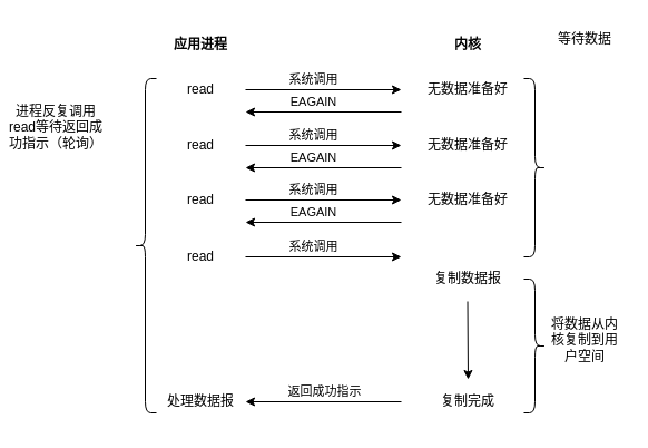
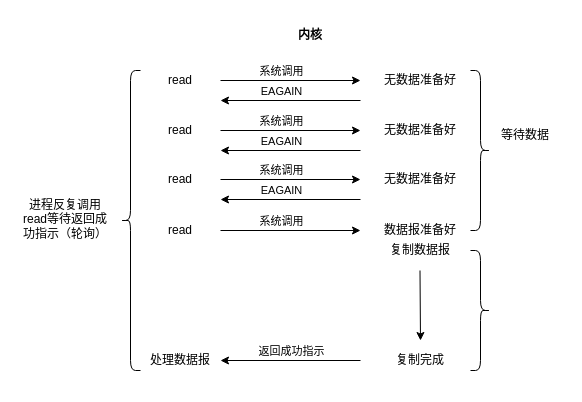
  <mxCell id="0" />
  <mxCell id="1" parent="0" />
- <mxCell id="2" value="&lt;b&gt;应用进程&lt;/b&gt;" style="text;html=1;strokeColor=none;fillColor=none;align=center;verticalAlign=middle;whiteSpace=wrap;rounded=0;" vertex="1" parent="1"><mxGeometry x="140" y="20" width="80" height="40" as="geometry" /></mxCell>
  <mxCell id="3" value="read" style="text;html=1;strokeColor=none;fillColor=none;align=center;verticalAlign=middle;whiteSpace=wrap;rounded=0;" vertex="1" parent="1"><mxGeometry x="150" y="60" width="60" height="40" as="geometry" /></mxCell>
- <mxCell id="4" value="&lt;b&gt;内核&lt;/b&gt;" style="text;html=1;strokeColor=none;fillColor=none;align=center;verticalAlign=middle;whiteSpace=wrap;rounded=0;" vertex="1" parent="1"><mxGeometry x="380" y="20" width="80" height="40" as="geometry" /></mxCell>
+ <mxCell id="4" value="&lt;b&gt;内核&lt;/b&gt;" style="text;html=1;strokeColor=none;fillColor=none;align=center;verticalAlign=middle;whiteSpace=wrap;rounded=0;" vertex="1" parent="1"><mxGeometry x="270" y="15" width="80" height="40" as="geometry" /></mxCell>
  <mxCell id="5" value="无数据准备好" style="text;html=1;strokeColor=none;fillColor=none;align=center;verticalAlign=middle;whiteSpace=wrap;rounded=0;" vertex="1" parent="1"><mxGeometry x="380" y="60" width="80" height="40" as="geometry" /></mxCell>
  <mxCell id="6" value="" style="endArrow=classic;html=1;rounded=0;" edge="1" parent="1"><mxGeometry width="50" height="50" relative="1" as="geometry"><mxPoint x="220" y="80" as="sourcePoint" /><mxPoint x="360" y="80" as="targetPoint" /></mxGeometry></mxCell>
  <mxCell id="7" value="系统调用" style="edgeLabel;html=1;align=center;verticalAlign=middle;resizable=0;points=[];" vertex="1" connectable="0" parent="6"><mxGeometry x="0.267" y="1" relative="1" as="geometry"><mxPoint x="-29" y="-9" as="offset" /></mxGeometry></mxCell>
+ <mxCell id="8" value="数据报准备好" style="text;html=1;strokeColor=none;fillColor=none;align=center;verticalAlign=middle;whiteSpace=wrap;rounded=0;" vertex="1" parent="1"><mxGeometry x="380" y="220" width="80" height="20" as="geometry" /></mxCell>
  <mxCell id="9" value="" style="shape=curlyBracket;whiteSpace=wrap;html=1;rounded=1;flipH=1;" vertex="1" parent="1"><mxGeometry x="470" y="70" width="20" height="160" as="geometry" /></mxCell>
- <mxCell id="10" value="等待数据" style="text;html=1;strokeColor=none;fillColor=none;align=center;verticalAlign=middle;whiteSpace=wrap;rounded=0;" vertex="1" parent="1"><mxGeometry x="490" y="15" width="70" height="40" as="geometry" /></mxCell>
+ <mxCell id="10" value="等待数据" style="text;html=1;strokeColor=none;fillColor=none;align=center;verticalAlign=middle;whiteSpace=wrap;rounded=0;" vertex="1" parent="1"><mxGeometry x="490" y="115" width="70" height="40" as="geometry" /></mxCell>
  <mxCell id="11" value="复制数据报" style="text;html=1;strokeColor=none;fillColor=none;align=center;verticalAlign=middle;whiteSpace=wrap;rounded=0;" vertex="1" parent="1"><mxGeometry x="380" y="240" width="80" height="20" as="geometry" /></mxCell>
  <mxCell id="12" value="" style="endArrow=classic;html=1;rounded=0;exitX=0.5;exitY=1;exitDx=0;exitDy=0;" edge="1" parent="1"><mxGeometry width="50" height="50" relative="1" as="geometry"><mxPoint x="419.5" y="270" as="sourcePoint" /><mxPoint x="420" y="340" as="targetPoint" /></mxGeometry></mxCell>
  <mxCell id="13" value="复制完成" style="text;html=1;strokeColor=none;fillColor=none;align=center;verticalAlign=middle;whiteSpace=wrap;rounded=0;" vertex="1" parent="1"><mxGeometry x="380" y="340" width="80" height="40" as="geometry" /></mxCell>
  <mxCell id="14" value="" style="shape=curlyBracket;whiteSpace=wrap;html=1;rounded=1;flipH=1;" vertex="1" parent="1"><mxGeometry x="470" y="250" width="20" height="120" as="geometry" /></mxCell>
- <mxCell id="15" value="将数据从内核复制到用户空间" style="text;html=1;strokeColor=none;fillColor=none;align=center;verticalAlign=middle;whiteSpace=wrap;rounded=0;" vertex="1" parent="1"><mxGeometry x="490" y="285" width="70" height="40" as="geometry" /></mxCell>
  <mxCell id="16" value="" style="endArrow=classic;html=1;rounded=0;" edge="1" parent="1"><mxGeometry width="50" height="50" relative="1" as="geometry"><mxPoint x="360" y="360" as="sourcePoint" /><mxPoint x="220" y="360" as="targetPoint" /></mxGeometry></mxCell>
  <mxCell id="17" value="处理数据报" style="text;html=1;strokeColor=none;fillColor=none;align=center;verticalAlign=middle;whiteSpace=wrap;rounded=0;" vertex="1" parent="1"><mxGeometry x="140" y="340" width="80" height="40" as="geometry" /></mxCell>
  <mxCell id="18" value="" style="shape=curlyBracket;whiteSpace=wrap;html=1;rounded=1;" vertex="1" parent="1"><mxGeometry x="120" y="70" width="20" height="300" as="geometry" /></mxCell>
- <mxCell id="19" value="进程反复调用read等待返回成功指示（轮询）" style="text;html=1;strokeColor=none;fillColor=none;align=center;verticalAlign=middle;whiteSpace=wrap;rounded=0;" vertex="1" parent="1"><mxGeometry x="5" y="94" width="90" height="40" as="geometry" /></mxCell>
+ <mxCell id="19" value="进程反复调用read等待返回成功指示（轮询）" style="text;html=1;strokeColor=none;fillColor=none;align=center;verticalAlign=middle;whiteSpace=wrap;rounded=0;" vertex="1" parent="1"><mxGeometry x="20" y="199" width="90" height="40" as="geometry" /></mxCell>
  <mxCell id="20" value="返回成功指示" style="edgeLabel;html=1;align=center;verticalAlign=middle;resizable=0;points=[];" vertex="1" connectable="0" parent="1"><mxGeometry x="290" y="350" as="geometry" /></mxCell>
  <mxCell id="21" value="" style="endArrow=classic;html=1;rounded=0;" edge="1" parent="1"><mxGeometry width="50" height="50" relative="1" as="geometry"><mxPoint x="360" y="100" as="sourcePoint" /><mxPoint x="220" y="100" as="targetPoint" /></mxGeometry></mxCell>
  <mxCell id="22" value="EAGAIN" style="edgeLabel;html=1;align=center;verticalAlign=middle;resizable=0;points=[];" vertex="1" connectable="0" parent="1"><mxGeometry x="280" y="90" as="geometry" /></mxCell>
  <mxCell id="23" value="read" style="text;html=1;strokeColor=none;fillColor=none;align=center;verticalAlign=middle;whiteSpace=wrap;rounded=0;" vertex="1" parent="1"><mxGeometry x="150" y="110" width="60" height="40" as="geometry" /></mxCell>
  <mxCell id="24" value="无数据准备好" style="text;html=1;strokeColor=none;fillColor=none;align=center;verticalAlign=middle;whiteSpace=wrap;rounded=0;" vertex="1" parent="1"><mxGeometry x="380" y="110" width="80" height="40" as="geometry" /></mxCell>
  <mxCell id="25" value="" style="endArrow=classic;html=1;rounded=0;" edge="1" parent="1"><mxGeometry width="50" height="50" relative="1" as="geometry"><mxPoint x="220" y="130" as="sourcePoint" /><mxPoint x="360" y="130" as="targetPoint" /></mxGeometry></mxCell>
  <mxCell id="26" value="系统调用" style="edgeLabel;html=1;align=center;verticalAlign=middle;resizable=0;points=[];" vertex="1" connectable="0" parent="25"><mxGeometry x="0.267" y="1" relative="1" as="geometry"><mxPoint x="-29" y="-9" as="offset" /></mxGeometry></mxCell>
  <mxCell id="27" value="" style="endArrow=classic;html=1;rounded=0;" edge="1" parent="1"><mxGeometry width="50" height="50" relative="1" as="geometry"><mxPoint x="360" y="150" as="sourcePoint" /><mxPoint x="220" y="150" as="targetPoint" /></mxGeometry></mxCell>
  <mxCell id="28" value="EAGAIN" style="edgeLabel;html=1;align=center;verticalAlign=middle;resizable=0;points=[];" vertex="1" connectable="0" parent="1"><mxGeometry x="280" y="140" as="geometry" /></mxCell>
  <mxCell id="29" value="read" style="text;html=1;strokeColor=none;fillColor=none;align=center;verticalAlign=middle;whiteSpace=wrap;rounded=0;" vertex="1" parent="1"><mxGeometry x="150" y="159" width="60" height="40" as="geometry" /></mxCell>
  <mxCell id="30" value="无数据准备好" style="text;html=1;strokeColor=none;fillColor=none;align=center;verticalAlign=middle;whiteSpace=wrap;rounded=0;" vertex="1" parent="1"><mxGeometry x="380" y="159" width="80" height="40" as="geometry" /></mxCell>
  <mxCell id="31" value="" style="endArrow=classic;html=1;rounded=0;" edge="1" parent="1"><mxGeometry width="50" height="50" relative="1" as="geometry"><mxPoint x="220" y="179" as="sourcePoint" /><mxPoint x="360" y="179" as="targetPoint" /></mxGeometry></mxCell>
  <mxCell id="32" value="系统调用" style="edgeLabel;html=1;align=center;verticalAlign=middle;resizable=0;points=[];" vertex="1" connectable="0" parent="31"><mxGeometry x="0.267" y="1" relative="1" as="geometry"><mxPoint x="-29" y="-9" as="offset" /></mxGeometry></mxCell>
  <mxCell id="33" value="" style="endArrow=classic;html=1;rounded=0;" edge="1" parent="1"><mxGeometry width="50" height="50" relative="1" as="geometry"><mxPoint x="360" y="199" as="sourcePoint" /><mxPoint x="220" y="199" as="targetPoint" /></mxGeometry></mxCell>
  <mxCell id="34" value="EAGAIN" style="edgeLabel;html=1;align=center;verticalAlign=middle;resizable=0;points=[];" vertex="1" connectable="0" parent="1"><mxGeometry x="280" y="189" as="geometry" /></mxCell>
  <mxCell id="35" value="read" style="text;html=1;strokeColor=none;fillColor=none;align=center;verticalAlign=middle;whiteSpace=wrap;rounded=0;" vertex="1" parent="1"><mxGeometry x="150" y="210" width="60" height="40" as="geometry" /></mxCell>
  <mxCell id="36" value="" style="endArrow=classic;html=1;rounded=0;" edge="1" parent="1"><mxGeometry width="50" height="50" relative="1" as="geometry"><mxPoint x="220" y="230" as="sourcePoint" /><mxPoint x="360" y="230" as="targetPoint" /></mxGeometry></mxCell>
  <mxCell id="37" value="系统调用" style="edgeLabel;html=1;align=center;verticalAlign=middle;resizable=0;points=[];" vertex="1" connectable="0" parent="36"><mxGeometry x="0.267" y="1" relative="1" as="geometry"><mxPoint x="-29" y="-9" as="offset" /></mxGeometry></mxCell>
